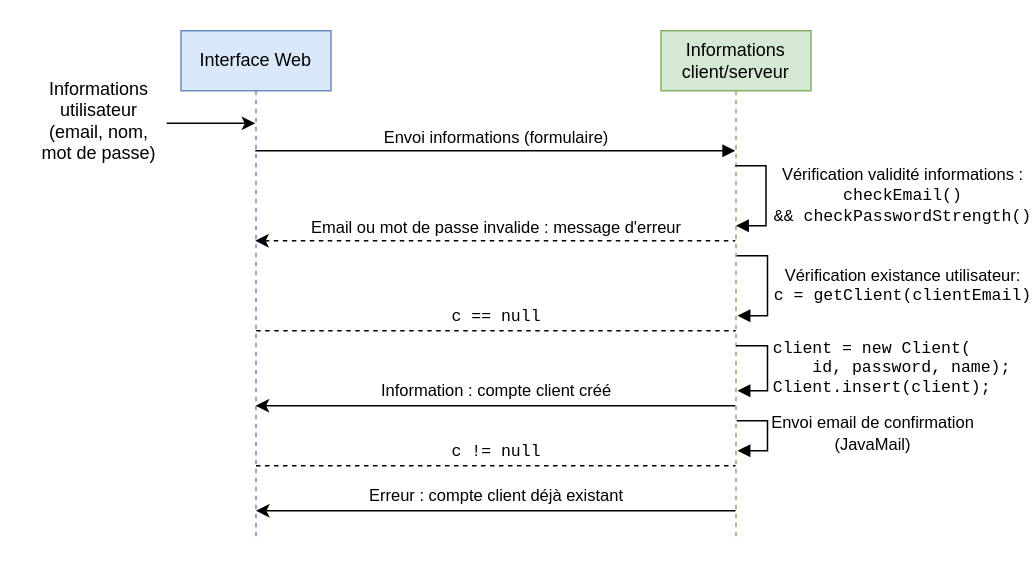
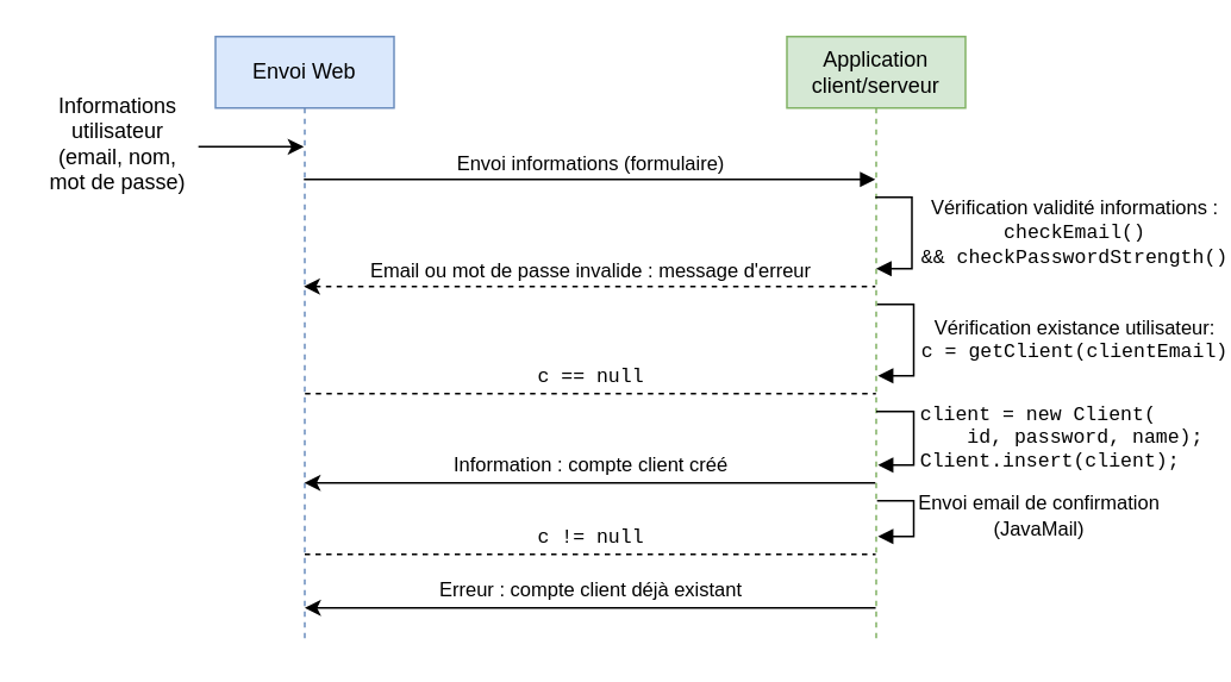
  <mxCell id="0" />
  <mxCell id="1" parent="0" />
- <mxCell id="2" value="Interface Web" style="shape=umlLifeline;perimeter=lifelinePerimeter;whiteSpace=wrap;html=1;container=1;collapsible=0;recursiveResize=0;outlineConnect=0;fillColor=#dae8fc;strokeColor=#6c8ebf;" vertex="1" parent="1"><mxGeometry x="120" y="20" width="100" height="340" as="geometry" /></mxCell>
- <mxCell id="3" value="&lt;div&gt;Informations&lt;/div&gt;&lt;div&gt;client/serveur&lt;/div&gt;" style="shape=umlLifeline;perimeter=lifelinePerimeter;whiteSpace=wrap;html=1;container=1;collapsible=0;recursiveResize=0;outlineConnect=0;fillColor=#d5e8d4;strokeColor=#82b366;" vertex="1" parent="1"><mxGeometry x="440" y="20" width="100" height="340" as="geometry" /></mxCell>
+ <mxCell id="2" value="Envoi Web" style="shape=umlLifeline;perimeter=lifelinePerimeter;whiteSpace=wrap;html=1;container=1;collapsible=0;recursiveResize=0;outlineConnect=0;fillColor=#dae8fc;strokeColor=#6c8ebf;" vertex="1" parent="1"><mxGeometry x="120" y="20" width="100" height="340" as="geometry" /></mxCell>
+ <mxCell id="3" value="&lt;div&gt;Application&lt;/div&gt;&lt;div&gt;client/serveur&lt;/div&gt;" style="shape=umlLifeline;perimeter=lifelinePerimeter;whiteSpace=wrap;html=1;container=1;collapsible=0;recursiveResize=0;outlineConnect=0;fillColor=#d5e8d4;strokeColor=#82b366;" vertex="1" parent="1"><mxGeometry x="440" y="20" width="100" height="340" as="geometry" /></mxCell>
  <mxCell id="4" value="&lt;div align=&quot;center&quot;&gt;&lt;font face=&quot;Helvetica&quot;&gt;Vérification validité informations :&lt;/font&gt;&lt;/div&gt;&lt;div align=&quot;center&quot;&gt;checkEmail()&lt;/div&gt;&lt;div align=&quot;center&quot;&gt;&amp;amp;&amp;amp; checkPasswordStrength()&lt;br&gt;&lt;/div&gt;" style="edgeStyle=orthogonalEdgeStyle;html=1;align=center;spacingLeft=2;endArrow=block;rounded=0;fontFamily=Courier New;" edge="1" parent="3"><mxGeometry x="-0.018" y="90" relative="1" as="geometry"><mxPoint x="49.5" y="90" as="sourcePoint" /><Array as="points"><mxPoint x="70" y="90" /><mxPoint x="70" y="130" /><mxPoint x="49" y="130" /></Array><mxPoint x="50" y="130" as="targetPoint" /><mxPoint as="offset" /></mxGeometry></mxCell>
  <mxCell id="5" value="&lt;div align=&quot;center&quot;&gt;&lt;font face=&quot;Helvetica&quot;&gt;Vérification existance utilisateur:&lt;/font&gt;&lt;/div&gt;&lt;div align=&quot;center&quot;&gt;c = getClient(clientEmail)&lt;br&gt;&lt;/div&gt;" style="edgeStyle=orthogonalEdgeStyle;html=1;align=center;spacingLeft=2;endArrow=block;rounded=0;fontFamily=Courier New;" edge="1" parent="3"><mxGeometry x="-0.017" y="89" relative="1" as="geometry"><mxPoint x="50.5" y="150" as="sourcePoint" /><Array as="points"><mxPoint x="71" y="150" /><mxPoint x="71" y="190" /><mxPoint x="50" y="190" /></Array><mxPoint x="51" y="190" as="targetPoint" /><mxPoint as="offset" /></mxGeometry></mxCell>
  <mxCell id="6" value="&lt;div&gt;&lt;font face=&quot;Helvetica&quot;&gt;Envoi email de confirmation&lt;/font&gt;&lt;/div&gt;&lt;div&gt;&lt;font face=&quot;Helvetica&quot;&gt;(JavaMail)&lt;br&gt;&lt;/font&gt;&lt;/div&gt;" style="edgeStyle=orthogonalEdgeStyle;html=1;align=center;spacingLeft=2;endArrow=block;rounded=0;fontFamily=Courier New;" edge="1" parent="3"><mxGeometry x="0.007" y="69" relative="1" as="geometry"><mxPoint x="50.47" y="260" as="sourcePoint" /><Array as="points"><mxPoint x="71" y="260" /><mxPoint x="71" y="280" /><mxPoint x="51" y="280" /></Array><mxPoint x="51" y="280" as="targetPoint" /><mxPoint as="offset" /></mxGeometry></mxCell>
  <mxCell id="7" value="&lt;font face=&quot;Helvetica&quot;&gt;Information : compte client créé&lt;br&gt;&lt;/font&gt;" style="html=1;verticalAlign=bottom;endArrow=none;rounded=0;fontFamily=Courier New;startArrow=classic;startFill=1;endFill=0;" edge="1" parent="3"><mxGeometry width="80" relative="1" as="geometry"><mxPoint x="-270.19" y="250" as="sourcePoint" /><mxPoint x="49.5" y="250" as="targetPoint" /><Array as="points"><mxPoint x="-210" y="250" /><mxPoint x="-50" y="250" /></Array></mxGeometry></mxCell>
  <mxCell id="8" value="&lt;div align=&quot;left&quot;&gt;client = new Client(&lt;/div&gt;&lt;div align=&quot;left&quot;&gt;&amp;nbsp;&amp;nbsp;&amp;nbsp; id, password, name);&lt;/div&gt;&lt;div align=&quot;left&quot;&gt;Client.insert(client);&lt;br&gt;&lt;/div&gt;" style="edgeStyle=orthogonalEdgeStyle;html=1;align=left;spacingLeft=2;endArrow=block;rounded=0;fontFamily=Courier New;" edge="1" parent="3"><mxGeometry x="0.009" relative="1" as="geometry"><mxPoint x="50.0" y="210" as="sourcePoint" /><Array as="points"><mxPoint x="71" y="210" /><mxPoint x="71" y="240" /><mxPoint x="51" y="240" /></Array><mxPoint x="51" y="240" as="targetPoint" /><mxPoint as="offset" /></mxGeometry></mxCell>
  <mxCell id="9" value="Envoi informations (formulaire)" style="html=1;verticalAlign=bottom;endArrow=block;rounded=0;" edge="1" parent="1" source="2" target="3"><mxGeometry width="80" relative="1" as="geometry"><mxPoint x="320" y="270" as="sourcePoint" /><mxPoint x="400" y="270" as="targetPoint" /><Array as="points"><mxPoint x="310" y="100" /></Array></mxGeometry></mxCell>
  <mxCell id="10" value="Email ou mot de passe invalide : message d'erreur" style="html=1;verticalAlign=bottom;endArrow=none;rounded=0;fontFamily=Helvetica;endFill=0;dashed=1;startArrow=classic;startFill=1;" edge="1" parent="1" source="2" target="3"><mxGeometry width="80" relative="1" as="geometry"><mxPoint x="290" y="290" as="sourcePoint" /><mxPoint x="370" y="290" as="targetPoint" /><Array as="points"><mxPoint x="360" y="160" /><mxPoint x="430" y="160" /></Array></mxGeometry></mxCell>
  <mxCell id="11" value="&lt;font face=&quot;Courier New&quot;&gt;c == null&lt;br&gt;&lt;/font&gt;" style="html=1;verticalAlign=bottom;endArrow=none;rounded=0;fontFamily=Helvetica;endFill=0;dashed=1;" edge="1" parent="1"><mxGeometry width="80" relative="1" as="geometry"><mxPoint x="170.15" y="220" as="sourcePoint" /><mxPoint x="489.84" y="220" as="targetPoint" /><Array as="points"><mxPoint x="380.34" y="220" /></Array></mxGeometry></mxCell>
  <mxCell id="12" value="&lt;div&gt;&lt;font face=&quot;Helvetica&quot;&gt;Informations&lt;/font&gt;&lt;/div&gt;&lt;div&gt;&lt;font face=&quot;Helvetica&quot;&gt;utilisateur&lt;/font&gt;&lt;/div&gt;&lt;div&gt;&lt;font face=&quot;Helvetica&quot;&gt;(email, nom,&lt;/font&gt;&lt;/div&gt;&lt;div&gt;&lt;font face=&quot;Helvetica&quot;&gt;mot de passe)&lt;br&gt;&lt;/font&gt;&lt;/div&gt;" style="text;html=1;align=center;verticalAlign=middle;resizable=0;points=[];autosize=1;strokeColor=none;fillColor=none;fontFamily=Helvetica;" vertex="1" parent="1"><mxGeometry x="20" y="50" width="90" height="60" as="geometry" /></mxCell>
  <mxCell id="13" style="edgeStyle=orthogonalEdgeStyle;rounded=0;orthogonalLoop=1;jettySize=auto;html=1;fontFamily=Helvetica;startArrow=none;startFill=0;endArrow=classic;endFill=1;exitX=1.005;exitY=0.529;exitDx=0;exitDy=0;exitPerimeter=0;" edge="1" parent="1" source="12" target="2"><mxGeometry relative="1" as="geometry"><Array as="points"><mxPoint x="140" y="82" /><mxPoint x="140" y="82" /></Array></mxGeometry></mxCell>
  <mxCell id="14" value="&lt;font face=&quot;Courier New&quot;&gt;c != null&lt;br&gt;&lt;/font&gt;" style="html=1;verticalAlign=bottom;endArrow=none;rounded=0;fontFamily=Helvetica;endFill=0;dashed=1;" edge="1" parent="1"><mxGeometry width="80" relative="1" as="geometry"><mxPoint x="170" y="310" as="sourcePoint" /><mxPoint x="489.69" y="310" as="targetPoint" /><Array as="points"><mxPoint x="380.19" y="310" /></Array></mxGeometry></mxCell>
  <mxCell id="15" value="&lt;font face=&quot;Helvetica&quot;&gt;Erreur : compte client déjà existant&lt;br&gt;&lt;/font&gt;" style="html=1;verticalAlign=bottom;endArrow=none;rounded=0;fontFamily=Courier New;startArrow=classic;startFill=1;endFill=0;" edge="1" parent="1"><mxGeometry width="80" relative="1" as="geometry"><mxPoint x="170" y="340" as="sourcePoint" /><mxPoint x="489.69" y="340" as="targetPoint" /><Array as="points"><mxPoint x="230.19" y="340" /><mxPoint x="390.19" y="340" /></Array></mxGeometry></mxCell>
